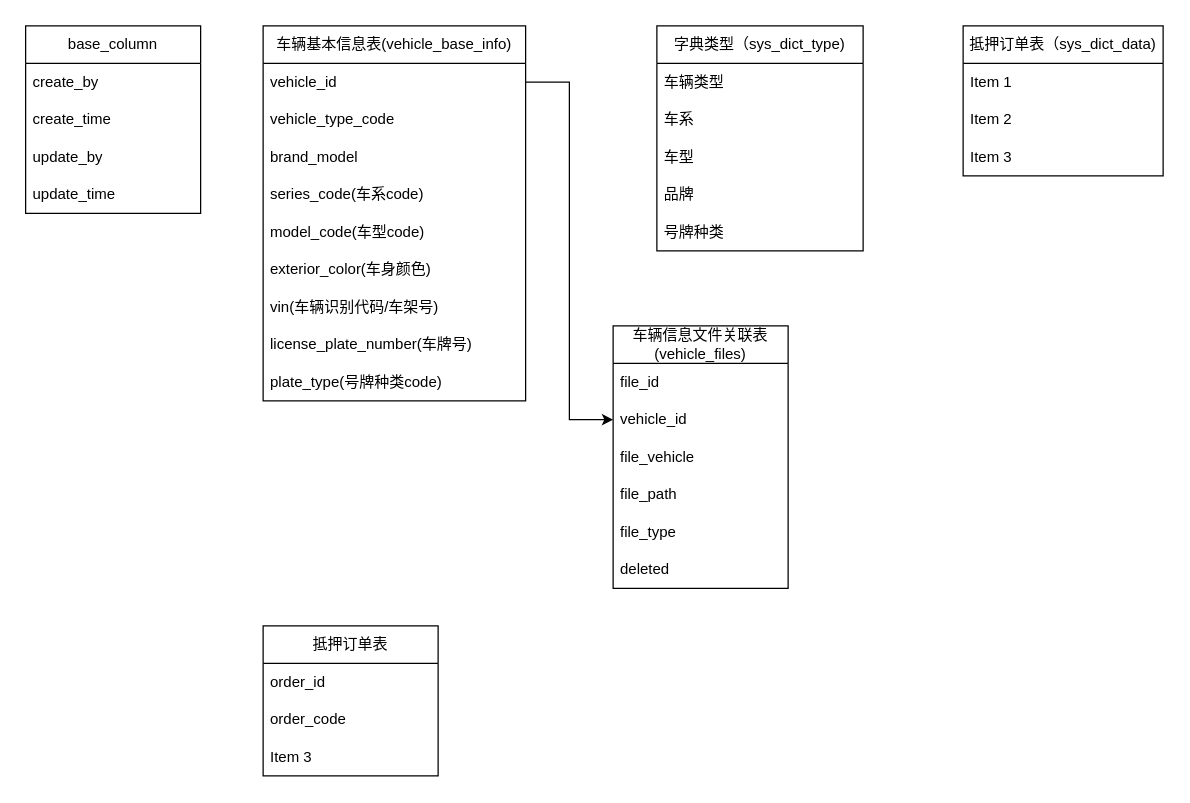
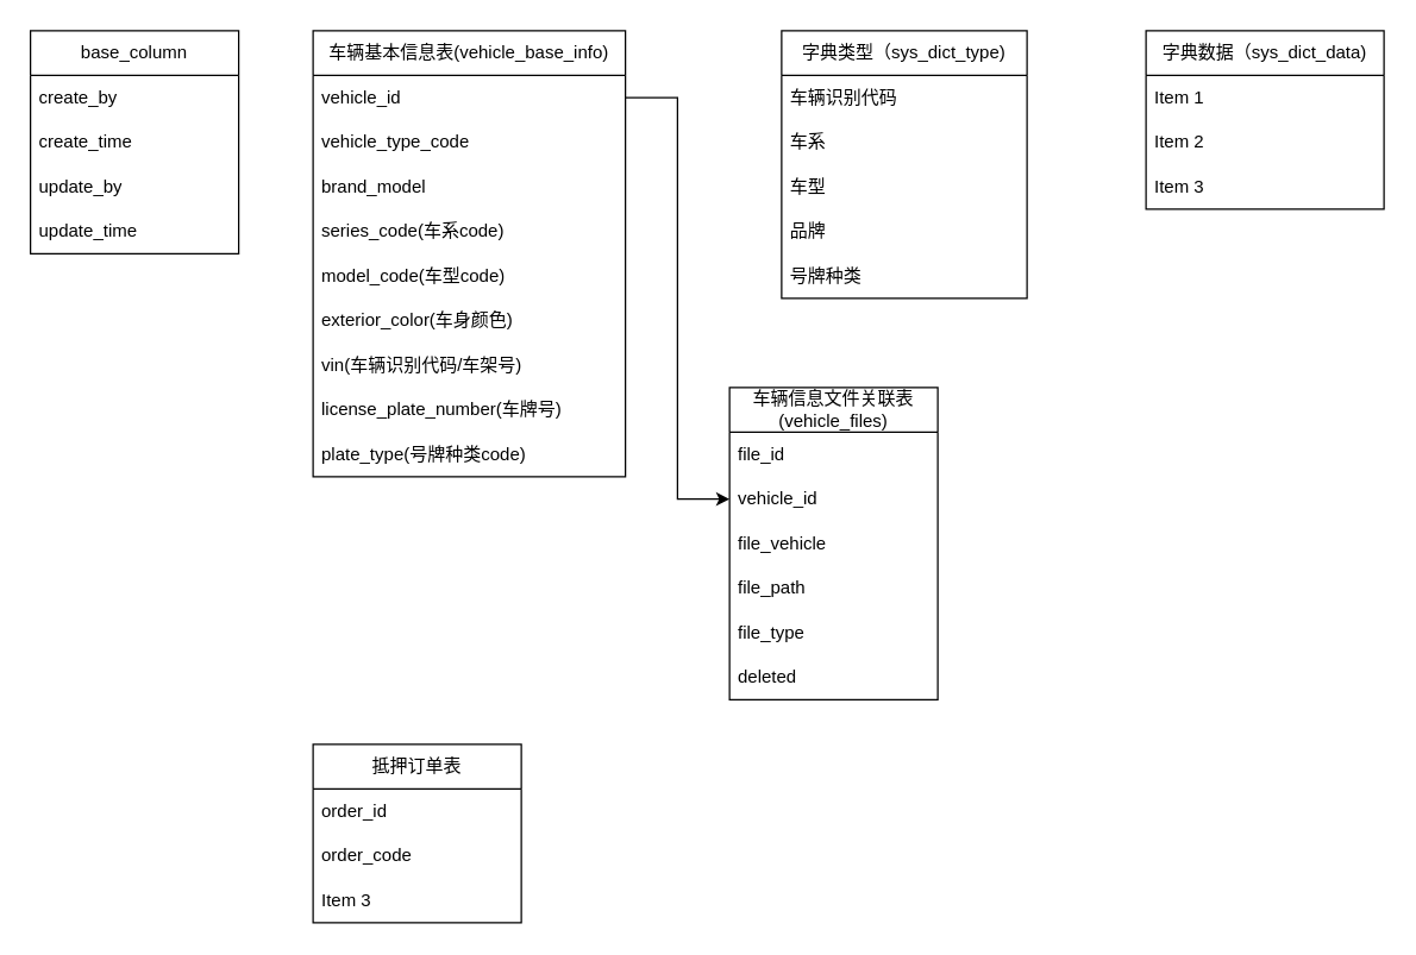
  <mxCell id="0" />
  <mxCell id="1" parent="0" />
  <mxCell id="2" value="车辆基本信息表(vehicle_base_info)" style="swimlane;fontStyle=0;childLayout=stackLayout;horizontal=1;startSize=30;horizontalStack=0;resizeParent=1;resizeParentMax=0;resizeLast=0;collapsible=1;marginBottom=0;whiteSpace=wrap;html=1;" vertex="1" parent="1"><mxGeometry x="210" y="20" width="210" height="300" as="geometry"><mxRectangle x="80" y="30" width="120" height="30" as="alternateBounds" /></mxGeometry></mxCell>
  <mxCell id="3" value="vehicle_id" style="text;strokeColor=none;fillColor=none;align=left;verticalAlign=middle;spacingLeft=4;spacingRight=4;overflow=hidden;points=[[0,0.5],[1,0.5]];portConstraint=eastwest;rotatable=0;whiteSpace=wrap;html=1;" vertex="1" parent="2"><mxGeometry y="30" width="210" height="30" as="geometry" /></mxCell>
  <mxCell id="4" value="vehicle_type_code" style="text;strokeColor=none;fillColor=none;align=left;verticalAlign=middle;spacingLeft=4;spacingRight=4;overflow=hidden;points=[[0,0.5],[1,0.5]];portConstraint=eastwest;rotatable=0;whiteSpace=wrap;html=1;" vertex="1" parent="2"><mxGeometry y="60" width="210" height="30" as="geometry" /></mxCell>
  <mxCell id="5" value="brand_model" style="text;strokeColor=none;fillColor=none;align=left;verticalAlign=middle;spacingLeft=4;spacingRight=4;overflow=hidden;points=[[0,0.5],[1,0.5]];portConstraint=eastwest;rotatable=0;whiteSpace=wrap;html=1;" vertex="1" parent="2"><mxGeometry y="90" width="210" height="30" as="geometry" /></mxCell>
  <mxCell id="6" value="series_code(车系code)" style="text;strokeColor=none;fillColor=none;align=left;verticalAlign=middle;spacingLeft=4;spacingRight=4;overflow=hidden;points=[[0,0.5],[1,0.5]];portConstraint=eastwest;rotatable=0;whiteSpace=wrap;html=1;" vertex="1" parent="2"><mxGeometry y="120" width="210" height="30" as="geometry" /></mxCell>
  <mxCell id="7" value="model_code(车型code)" style="text;strokeColor=none;fillColor=none;align=left;verticalAlign=middle;spacingLeft=4;spacingRight=4;overflow=hidden;points=[[0,0.5],[1,0.5]];portConstraint=eastwest;rotatable=0;whiteSpace=wrap;html=1;" vertex="1" parent="2"><mxGeometry y="150" width="210" height="30" as="geometry" /></mxCell>
  <mxCell id="8" value="exterior_color(车身颜色)" style="text;strokeColor=none;fillColor=none;align=left;verticalAlign=middle;spacingLeft=4;spacingRight=4;overflow=hidden;points=[[0,0.5],[1,0.5]];portConstraint=eastwest;rotatable=0;whiteSpace=wrap;html=1;" vertex="1" parent="2"><mxGeometry y="180" width="210" height="30" as="geometry" /></mxCell>
  <mxCell id="9" value="vin(车辆识别代码/车架号)" style="text;strokeColor=none;fillColor=none;align=left;verticalAlign=middle;spacingLeft=4;spacingRight=4;overflow=hidden;points=[[0,0.5],[1,0.5]];portConstraint=eastwest;rotatable=0;whiteSpace=wrap;html=1;" vertex="1" parent="2"><mxGeometry y="210" width="210" height="30" as="geometry" /></mxCell>
  <mxCell id="10" value="license_plate_number(车牌号)" style="text;strokeColor=none;fillColor=none;align=left;verticalAlign=middle;spacingLeft=4;spacingRight=4;overflow=hidden;points=[[0,0.5],[1,0.5]];portConstraint=eastwest;rotatable=0;whiteSpace=wrap;html=1;" vertex="1" parent="2"><mxGeometry y="240" width="210" height="30" as="geometry" /></mxCell>
  <mxCell id="11" value="plate_type(号牌种类code)" style="text;strokeColor=none;fillColor=none;align=left;verticalAlign=middle;spacingLeft=4;spacingRight=4;overflow=hidden;points=[[0,0.5],[1,0.5]];portConstraint=eastwest;rotatable=0;whiteSpace=wrap;html=1;" vertex="1" parent="2"><mxGeometry y="270" width="210" height="30" as="geometry" /></mxCell>
  <mxCell id="12" value="字典类型（sys_dict_type)" style="swimlane;fontStyle=0;childLayout=stackLayout;horizontal=1;startSize=30;horizontalStack=0;resizeParent=1;resizeParentMax=0;resizeLast=0;collapsible=1;marginBottom=0;whiteSpace=wrap;html=1;" vertex="1" parent="1"><mxGeometry x="525" y="20" width="165" height="180" as="geometry" /></mxCell>
- <mxCell id="13" value="车辆类型" style="text;strokeColor=none;fillColor=none;align=left;verticalAlign=middle;spacingLeft=4;spacingRight=4;overflow=hidden;points=[[0,0.5],[1,0.5]];portConstraint=eastwest;rotatable=0;whiteSpace=wrap;html=1;" vertex="1" parent="12"><mxGeometry y="30" width="165" height="30" as="geometry" /></mxCell>
+ <mxCell id="13" value="车辆识别代码" style="text;strokeColor=none;fillColor=none;align=left;verticalAlign=middle;spacingLeft=4;spacingRight=4;overflow=hidden;points=[[0,0.5],[1,0.5]];portConstraint=eastwest;rotatable=0;whiteSpace=wrap;html=1;" vertex="1" parent="12"><mxGeometry y="30" width="165" height="30" as="geometry" /></mxCell>
  <mxCell id="14" value="车系" style="text;strokeColor=none;fillColor=none;align=left;verticalAlign=middle;spacingLeft=4;spacingRight=4;overflow=hidden;points=[[0,0.5],[1,0.5]];portConstraint=eastwest;rotatable=0;whiteSpace=wrap;html=1;" vertex="1" parent="12"><mxGeometry y="60" width="165" height="30" as="geometry" /></mxCell>
  <mxCell id="15" value="车型" style="text;strokeColor=none;fillColor=none;align=left;verticalAlign=middle;spacingLeft=4;spacingRight=4;overflow=hidden;points=[[0,0.5],[1,0.5]];portConstraint=eastwest;rotatable=0;whiteSpace=wrap;html=1;" vertex="1" parent="12"><mxGeometry y="90" width="165" height="30" as="geometry" /></mxCell>
  <mxCell id="16" value="品牌" style="text;strokeColor=none;fillColor=none;align=left;verticalAlign=middle;spacingLeft=4;spacingRight=4;overflow=hidden;points=[[0,0.5],[1,0.5]];portConstraint=eastwest;rotatable=0;whiteSpace=wrap;html=1;" vertex="1" parent="12"><mxGeometry y="120" width="165" height="30" as="geometry" /></mxCell>
  <mxCell id="17" value="号牌种类" style="text;strokeColor=none;fillColor=none;align=left;verticalAlign=middle;spacingLeft=4;spacingRight=4;overflow=hidden;points=[[0,0.5],[1,0.5]];portConstraint=eastwest;rotatable=0;whiteSpace=wrap;html=1;" vertex="1" parent="12"><mxGeometry y="150" width="165" height="30" as="geometry" /></mxCell>
- <mxCell id="18" value="抵押订单表（sys_dict_data)" style="swimlane;fontStyle=0;childLayout=stackLayout;horizontal=1;startSize=30;horizontalStack=0;resizeParent=1;resizeParentMax=0;resizeLast=0;collapsible=1;marginBottom=0;whiteSpace=wrap;html=1;" vertex="1" parent="1"><mxGeometry x="770" y="20" width="160" height="120" as="geometry" /></mxCell>
+ <mxCell id="18" value="字典数据（sys_dict_data)" style="swimlane;fontStyle=0;childLayout=stackLayout;horizontal=1;startSize=30;horizontalStack=0;resizeParent=1;resizeParentMax=0;resizeLast=0;collapsible=1;marginBottom=0;whiteSpace=wrap;html=1;" vertex="1" parent="1"><mxGeometry x="770" y="20" width="160" height="120" as="geometry" /></mxCell>
  <mxCell id="19" value="Item 1" style="text;strokeColor=none;fillColor=none;align=left;verticalAlign=middle;spacingLeft=4;spacingRight=4;overflow=hidden;points=[[0,0.5],[1,0.5]];portConstraint=eastwest;rotatable=0;whiteSpace=wrap;html=1;" vertex="1" parent="18"><mxGeometry y="30" width="160" height="30" as="geometry" /></mxCell>
  <mxCell id="20" value="Item 2" style="text;strokeColor=none;fillColor=none;align=left;verticalAlign=middle;spacingLeft=4;spacingRight=4;overflow=hidden;points=[[0,0.5],[1,0.5]];portConstraint=eastwest;rotatable=0;whiteSpace=wrap;html=1;" vertex="1" parent="18"><mxGeometry y="60" width="160" height="30" as="geometry" /></mxCell>
  <mxCell id="21" value="Item 3" style="text;strokeColor=none;fillColor=none;align=left;verticalAlign=middle;spacingLeft=4;spacingRight=4;overflow=hidden;points=[[0,0.5],[1,0.5]];portConstraint=eastwest;rotatable=0;whiteSpace=wrap;html=1;" vertex="1" parent="18"><mxGeometry y="90" width="160" height="30" as="geometry" /></mxCell>
  <mxCell id="22" value="车辆信息文件关联表(vehicle_files)" style="swimlane;fontStyle=0;childLayout=stackLayout;horizontal=1;startSize=30;horizontalStack=0;resizeParent=1;resizeParentMax=0;resizeLast=0;collapsible=1;marginBottom=0;whiteSpace=wrap;html=1;" vertex="1" parent="1"><mxGeometry x="490" y="260" width="140" height="210" as="geometry" /></mxCell>
  <mxCell id="23" value="file_id" style="text;strokeColor=none;fillColor=none;align=left;verticalAlign=middle;spacingLeft=4;spacingRight=4;overflow=hidden;points=[[0,0.5],[1,0.5]];portConstraint=eastwest;rotatable=0;whiteSpace=wrap;html=1;" vertex="1" parent="22"><mxGeometry y="30" width="140" height="30" as="geometry" /></mxCell>
  <mxCell id="24" value="vehicle_id" style="text;strokeColor=none;fillColor=none;align=left;verticalAlign=middle;spacingLeft=4;spacingRight=4;overflow=hidden;points=[[0,0.5],[1,0.5]];portConstraint=eastwest;rotatable=0;whiteSpace=wrap;html=1;" vertex="1" parent="22"><mxGeometry y="60" width="140" height="30" as="geometry" /></mxCell>
  <mxCell id="25" value="file_vehicle" style="text;strokeColor=none;fillColor=none;align=left;verticalAlign=middle;spacingLeft=4;spacingRight=4;overflow=hidden;points=[[0,0.5],[1,0.5]];portConstraint=eastwest;rotatable=0;whiteSpace=wrap;html=1;" vertex="1" parent="22"><mxGeometry y="90" width="140" height="30" as="geometry" /></mxCell>
  <mxCell id="26" value="file_path" style="text;strokeColor=none;fillColor=none;align=left;verticalAlign=middle;spacingLeft=4;spacingRight=4;overflow=hidden;points=[[0,0.5],[1,0.5]];portConstraint=eastwest;rotatable=0;whiteSpace=wrap;html=1;" vertex="1" parent="22"><mxGeometry y="120" width="140" height="30" as="geometry" /></mxCell>
  <mxCell id="27" value="file_type" style="text;strokeColor=none;fillColor=none;align=left;verticalAlign=middle;spacingLeft=4;spacingRight=4;overflow=hidden;points=[[0,0.5],[1,0.5]];portConstraint=eastwest;rotatable=0;whiteSpace=wrap;html=1;" vertex="1" parent="22"><mxGeometry y="150" width="140" height="30" as="geometry" /></mxCell>
  <mxCell id="28" value="deleted" style="text;strokeColor=none;fillColor=none;align=left;verticalAlign=middle;spacingLeft=4;spacingRight=4;overflow=hidden;points=[[0,0.5],[1,0.5]];portConstraint=eastwest;rotatable=0;whiteSpace=wrap;html=1;" vertex="1" parent="22"><mxGeometry y="180" width="140" height="30" as="geometry" /></mxCell>
  <mxCell id="29" style="edgeStyle=orthogonalEdgeStyle;rounded=0;orthogonalLoop=1;jettySize=auto;html=1;" edge="1" parent="1" source="3" target="24"><mxGeometry relative="1" as="geometry" /></mxCell>
  <mxCell id="30" value="抵押订单表" style="swimlane;fontStyle=0;childLayout=stackLayout;horizontal=1;startSize=30;horizontalStack=0;resizeParent=1;resizeParentMax=0;resizeLast=0;collapsible=1;marginBottom=0;whiteSpace=wrap;html=1;" vertex="1" parent="1"><mxGeometry x="210" y="500" width="140" height="120" as="geometry" /></mxCell>
  <mxCell id="31" value="order_id" style="text;strokeColor=none;fillColor=none;align=left;verticalAlign=middle;spacingLeft=4;spacingRight=4;overflow=hidden;points=[[0,0.5],[1,0.5]];portConstraint=eastwest;rotatable=0;whiteSpace=wrap;html=1;" vertex="1" parent="30"><mxGeometry y="30" width="140" height="30" as="geometry" /></mxCell>
  <mxCell id="32" value="order_code" style="text;strokeColor=none;fillColor=none;align=left;verticalAlign=middle;spacingLeft=4;spacingRight=4;overflow=hidden;points=[[0,0.5],[1,0.5]];portConstraint=eastwest;rotatable=0;whiteSpace=wrap;html=1;" vertex="1" parent="30"><mxGeometry y="60" width="140" height="30" as="geometry" /></mxCell>
  <mxCell id="33" value="Item 3" style="text;strokeColor=none;fillColor=none;align=left;verticalAlign=middle;spacingLeft=4;spacingRight=4;overflow=hidden;points=[[0,0.5],[1,0.5]];portConstraint=eastwest;rotatable=0;whiteSpace=wrap;html=1;" vertex="1" parent="30"><mxGeometry y="90" width="140" height="30" as="geometry" /></mxCell>
  <mxCell id="34" value="base_column" style="swimlane;fontStyle=0;childLayout=stackLayout;horizontal=1;startSize=30;horizontalStack=0;resizeParent=1;resizeParentMax=0;resizeLast=0;collapsible=1;marginBottom=0;whiteSpace=wrap;html=1;" vertex="1" parent="1"><mxGeometry x="20" y="20" width="140" height="150" as="geometry" /></mxCell>
  <mxCell id="35" value="create_by" style="text;strokeColor=none;fillColor=none;align=left;verticalAlign=middle;spacingLeft=4;spacingRight=4;overflow=hidden;points=[[0,0.5],[1,0.5]];portConstraint=eastwest;rotatable=0;whiteSpace=wrap;html=1;" vertex="1" parent="34"><mxGeometry y="30" width="140" height="30" as="geometry" /></mxCell>
  <mxCell id="36" value="create_time" style="text;strokeColor=none;fillColor=none;align=left;verticalAlign=middle;spacingLeft=4;spacingRight=4;overflow=hidden;points=[[0,0.5],[1,0.5]];portConstraint=eastwest;rotatable=0;whiteSpace=wrap;html=1;" vertex="1" parent="34"><mxGeometry y="60" width="140" height="30" as="geometry" /></mxCell>
  <mxCell id="37" value="update_by" style="text;strokeColor=none;fillColor=none;align=left;verticalAlign=middle;spacingLeft=4;spacingRight=4;overflow=hidden;points=[[0,0.5],[1,0.5]];portConstraint=eastwest;rotatable=0;whiteSpace=wrap;html=1;" vertex="1" parent="34"><mxGeometry y="90" width="140" height="30" as="geometry" /></mxCell>
  <mxCell id="38" value="update_time" style="text;strokeColor=none;fillColor=none;align=left;verticalAlign=middle;spacingLeft=4;spacingRight=4;overflow=hidden;points=[[0,0.5],[1,0.5]];portConstraint=eastwest;rotatable=0;whiteSpace=wrap;html=1;" vertex="1" parent="34"><mxGeometry y="120" width="140" height="30" as="geometry" /></mxCell>
